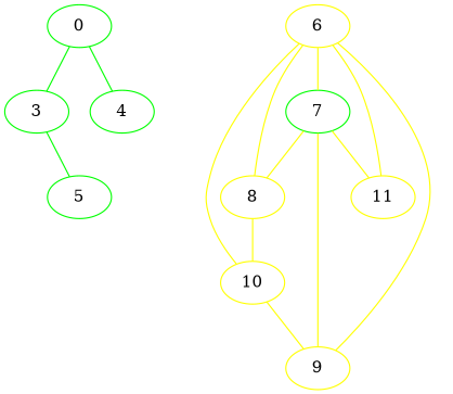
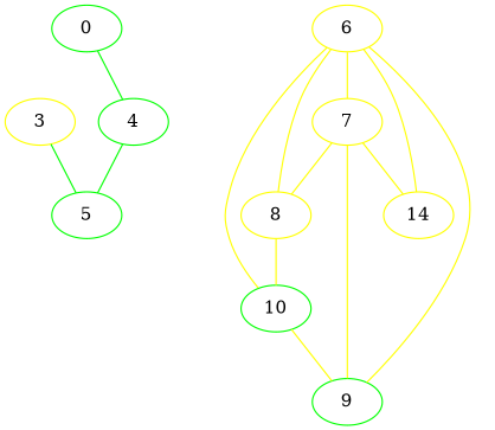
  strict graph {
    node [color=yellow]
    edge [color=yellow]
    n1 [color=green label=0]
-   3 [color=green]
+   3
    4 [color=green]
    5 [color=green]
    6
-   7 [color=green]
+   7
    8
-   10
-   9
-   11
-   n1 -- 3 [color=green]
+   10 [color=green]
+   9 [color=green]
+   11 [label=14]
    n1 -- 4 [color=green]
    3 -- 5 [color=green]
+   4 -- 5 [color=green]
    6 -- 7
    6 -- 8
    6 -- 10
    7 -- 8
    7 -- 9
    7 -- 11
    8 -- 10
    10 -- 9
    9 -- 6
    11 -- 6
  }
